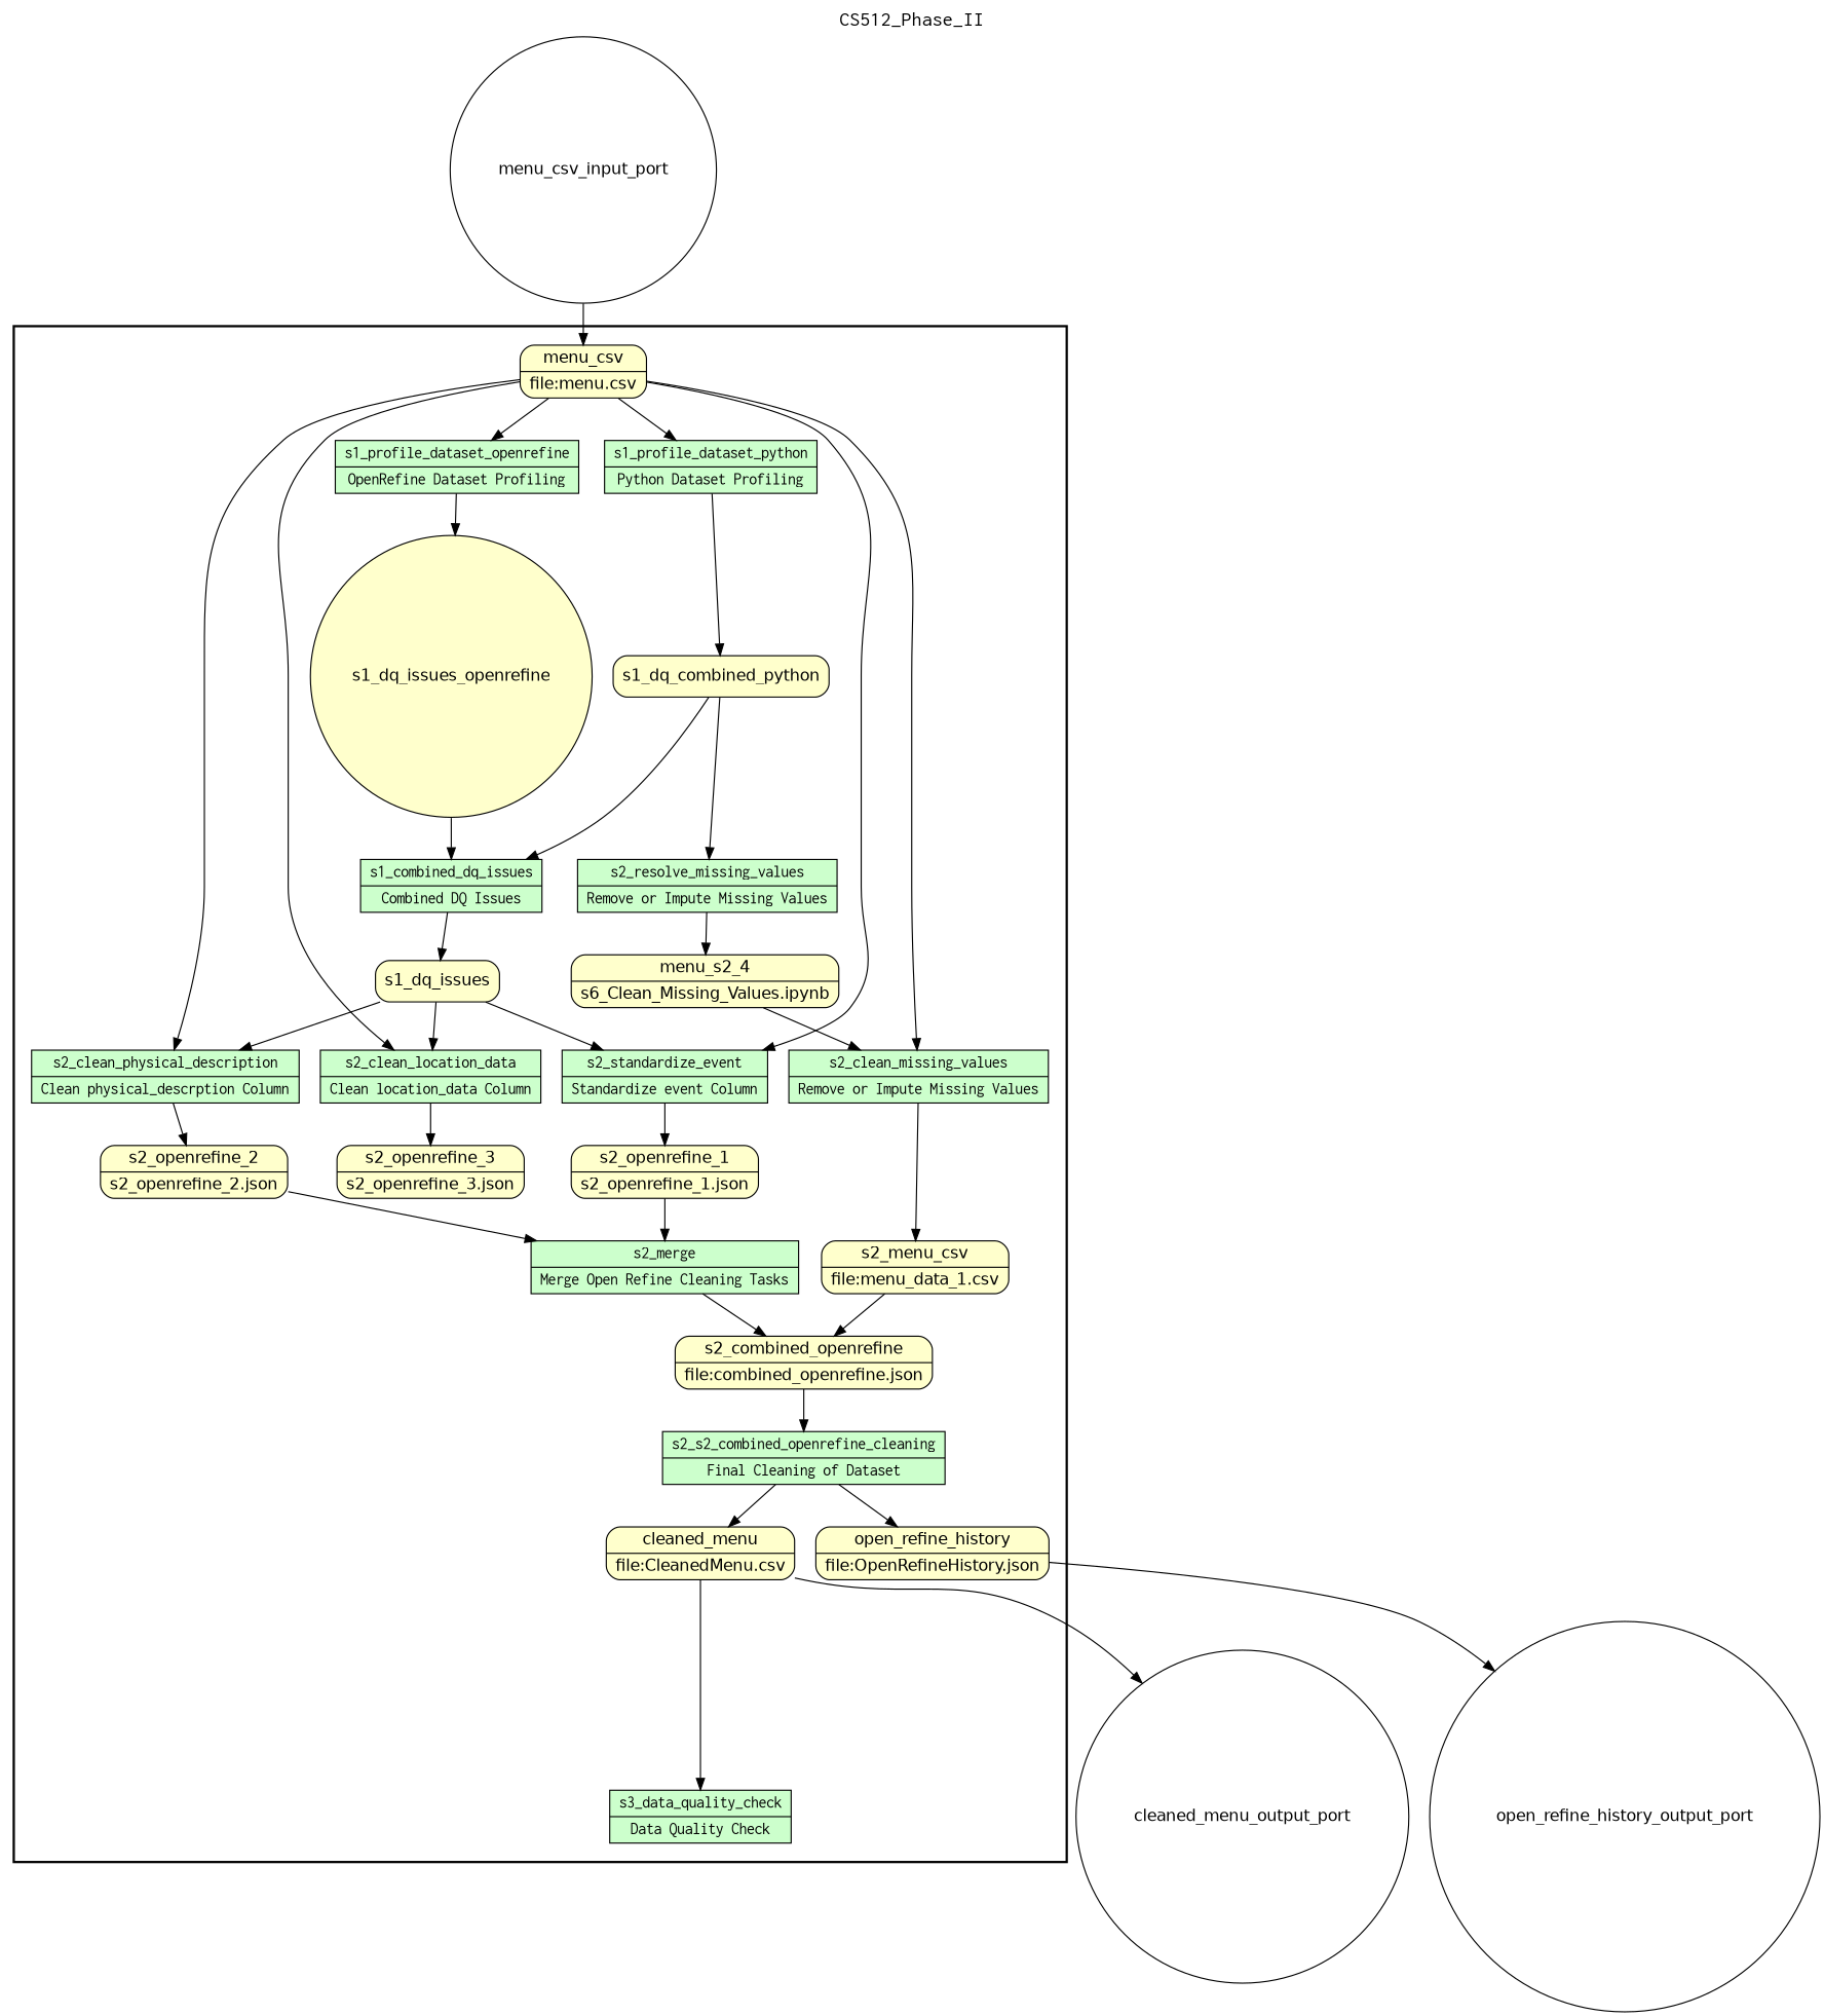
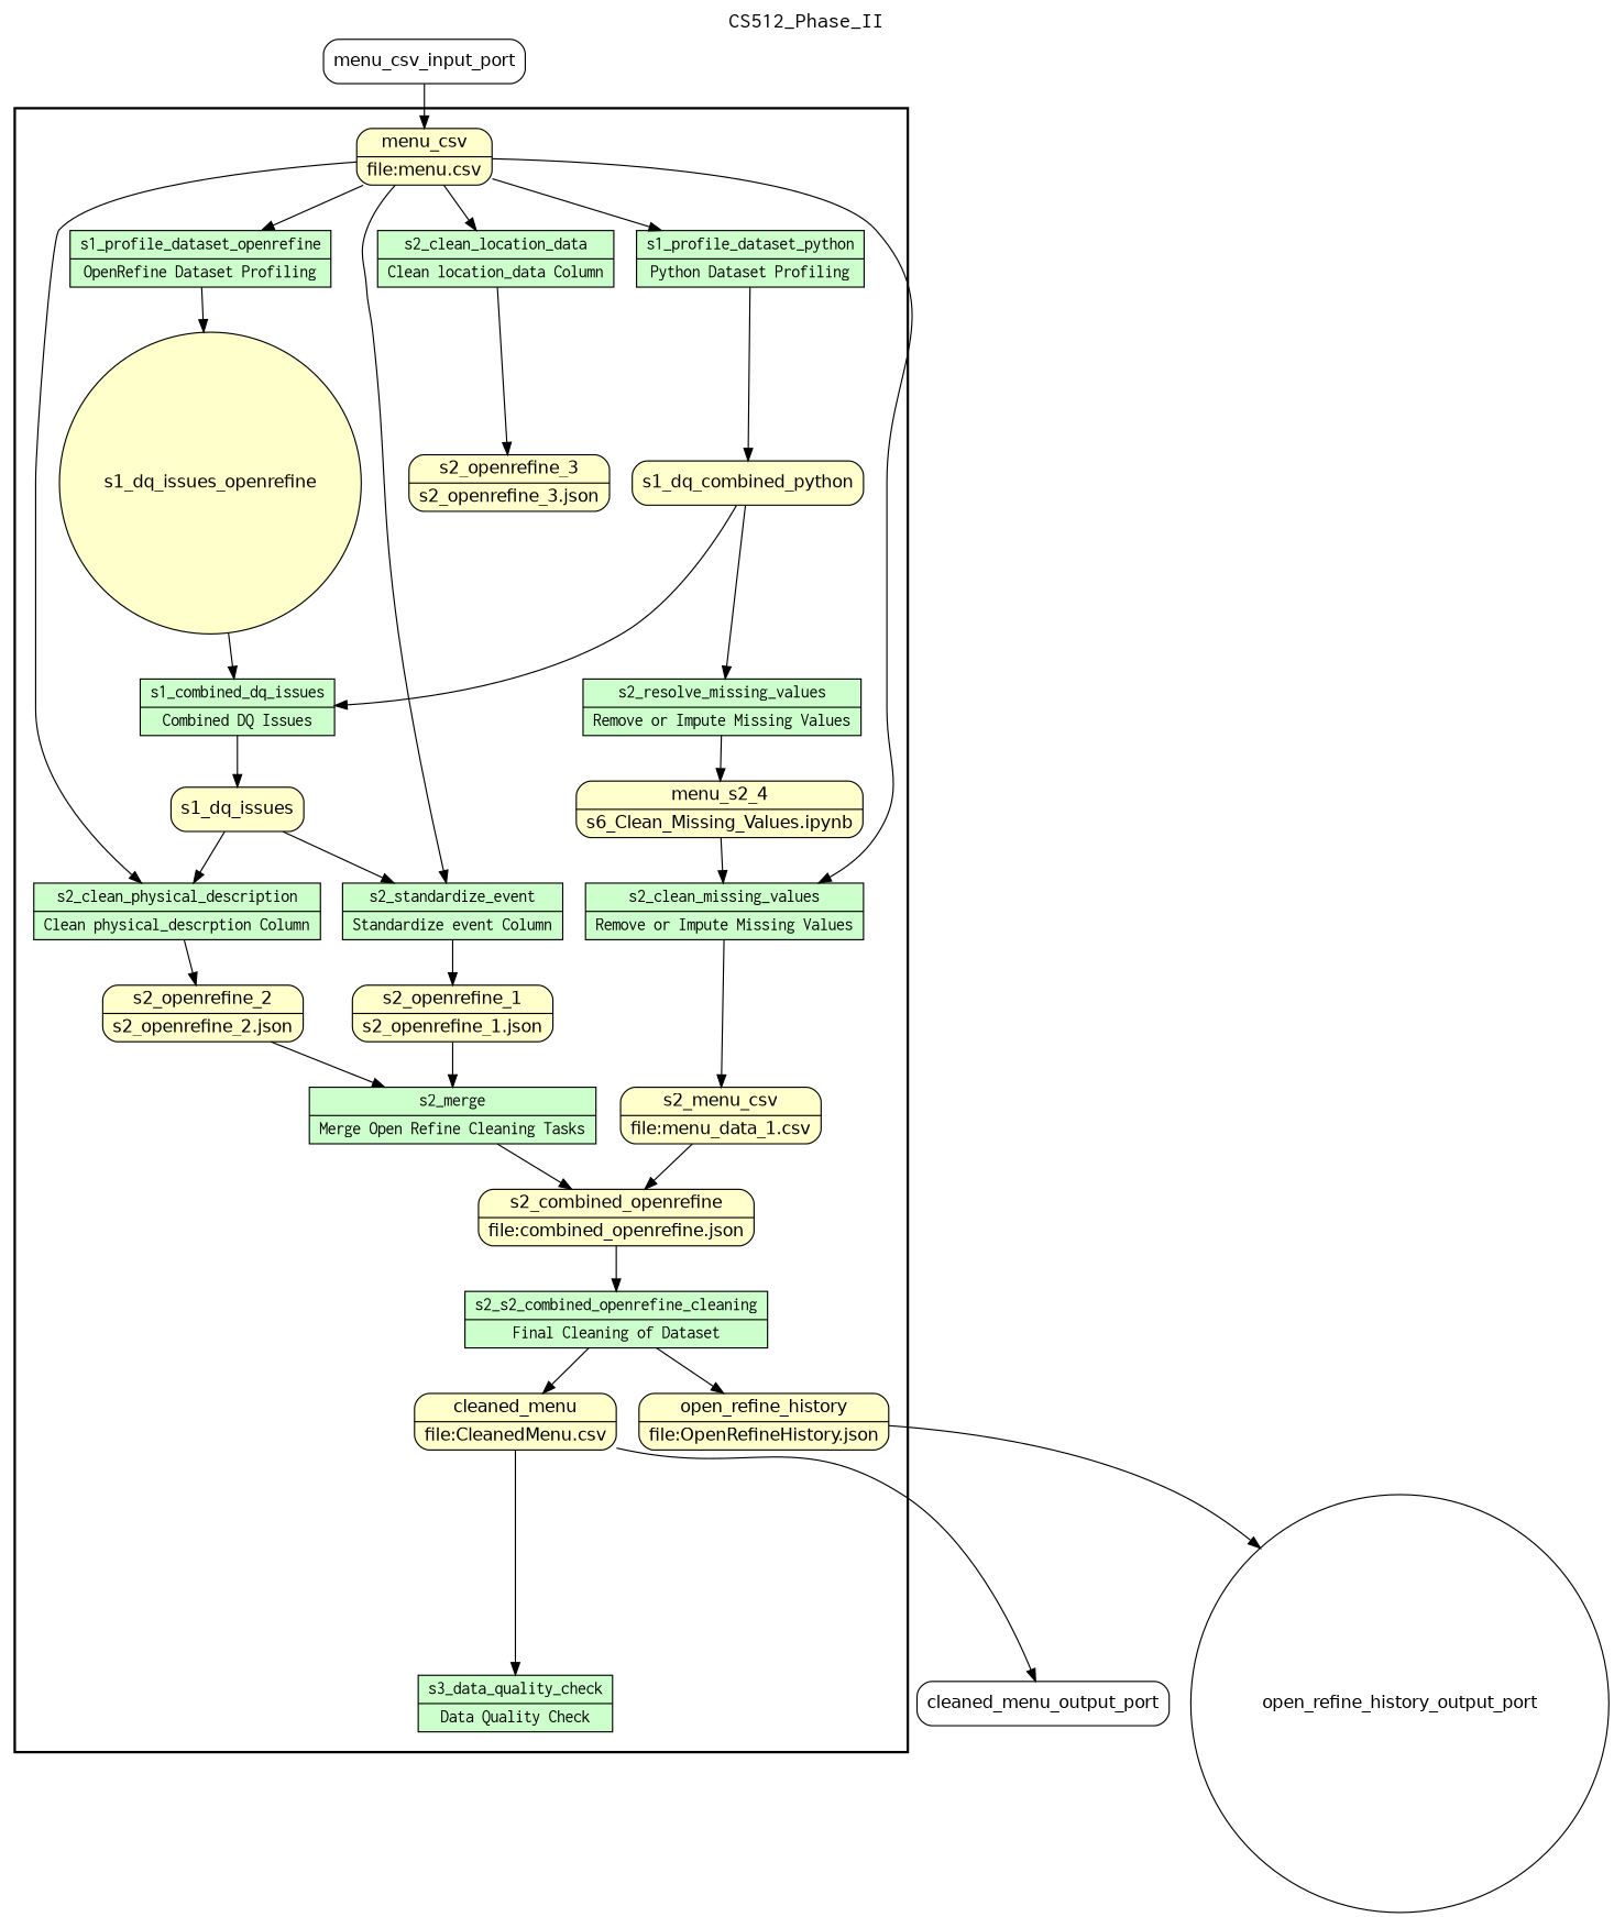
  digraph {
    fontname=Courier
    fontsize=18
    label=CS512_Phase_II
    labelloc=t
    rankdir=TB
    node [fillcolor="#FFFFCC" fontname=Helvetica peripheries=1 rankdir=LR shape=record style="rounded,filled"]
    n1 [fillcolor="#CCFFCC" fontname=Courier label="{<f0> s1_profile_dataset_python |<f1> Python Dataset Profiling}" style=filled]
    n2 [label=s1_dq_combined_python shape=box rankdir=""]
    n3 [fillcolor="#CCFFCC" fontname=Courier label="{<f0> s1_profile_dataset_openrefine |<f1> OpenRefine Dataset Profiling}" style=filled]
    s1_dq_issues_openrefine [shape=circle rankdir=""]
    n5 [fillcolor="#CCFFCC" fontname=Courier label="{<f0> s1_combined_dq_issues |<f1> Combined DQ Issues}" style=filled]
    s1_dq_issues [shape=box rankdir=""]
    n7 [fillcolor="#CCFFCC" fontname=Courier label="{<f0> s2_resolve_missing_values |<f1> Remove or Impute Missing Values}" style=filled]
    n8 [label="{<f0> menu_s2_4 |<f1> s6_Clean_Missing_Values.ipynb}"]
    n9 [fillcolor="#CCFFCC" fontname=Courier label="{<f0> s2_clean_physical_description |<f1> Clean physical_descrption Column}" style=filled]
    n10 [label="{<f0> s2_openrefine_2 |<f1> s2_openrefine_2.json}"]
    n11 [fillcolor="#CCFFCC" fontname=Courier label="{<f0> s2_clean_location_data |<f1> Clean location_data Column}" style=filled]
    n12 [label="{<f0> s2_openrefine_3 |<f1> s2_openrefine_3.json}"]
    n13 [fillcolor="#CCFFCC" fontname=Courier label="{<f0> s2_standardize_event |<f1> Standardize event Column}" style=filled]
    n14 [label="{<f0> s2_openrefine_1 |<f1> s2_openrefine_1.json}"]
    n15 [fillcolor="#CCFFCC" fontname=Courier label="{<f0> s2_merge |<f1> Merge Open Refine Cleaning Tasks}" style=filled]
    n16 [label="{<f0> s2_combined_openrefine |<f1> file\:combined_openrefine.json}"]
    n17 [fillcolor="#CCFFCC" fontname=Courier label="{<f0> s2_clean_missing_values |<f1> Remove or Impute Missing Values}" style=filled]
    n18 [label="{<f0> s2_menu_csv |<f1> file\:menu_data_1.csv}"]
    n19 [fillcolor="#CCFFCC" fontname=Courier label="{<f0> s2_s2_combined_openrefine_cleaning |<f1> Final Cleaning of Dataset}" style=filled]
    n20 [label="{<f0> cleaned_menu |<f1> file\:CleanedMenu.csv}"]
    n21 [label="{<f0> open_refine_history |<f1> file\:OpenRefineHistory.json}"]
    n22 [fillcolor="#CCFFCC" fontname=Courier label="{<f0> s3_data_quality_check |<f1> Data Quality Check}" style=filled]
    n23 [label="{<f0> menu_csv |<f1> file\:menu.csv}"]
-   cleaned_menu_output_port [fillcolor="#FFFFFF" shape=circle width=0.2 rankdir=""]
+   cleaned_menu_output_port [fillcolor="#FFFFFF" shape=box width=0.2 rankdir=""]
    open_refine_history_output_port [fillcolor="#FFFFFF" shape=circle width=0.2 rankdir=""]
-   menu_csv_input_port [fillcolor="#FFFFFF" shape=circle width=0.2 rankdir=""]
+   menu_csv_input_port [fillcolor="#FFFFFF" shape=box width=0.2 rankdir=""]
    subgraph cluster_1 {
      color=black
      label=""
      penwidth=2
      subgraph cluster_2 {
        color=white
        label=""
        penwidth=2
        n1
        n2
        n3
        s1_dq_issues_openrefine
        n5
        s1_dq_issues
        n7
        n8
        n9
        n10
        n11
        n12
        n13
        n14
        n15
        n16
        n17
        n18
        n19
        n20
        n21
        n22
        n23
      }
    }
    n1 -> n2
    n2 -> n5
    n2 -> n7
    n3 -> s1_dq_issues_openrefine
    s1_dq_issues_openrefine -> n5
    n5 -> s1_dq_issues
    s1_dq_issues -> n9
-   s1_dq_issues -> n11
    s1_dq_issues -> n13
    n7 -> n8
    n8 -> n17
    n9 -> n10
    n10 -> n15
    n11 -> n12
    n13 -> n14
    n14 -> n15
    n15 -> n16
    n16 -> n19
    n17 -> n18
    n18 -> n16
    n19 -> n20
    n19 -> n21
    n20 -> n22
    n20 -> cleaned_menu_output_port
    n21 -> open_refine_history_output_port
    n23 -> n1
    n23 -> n3
    n23 -> n9
    n23 -> n11
    n23 -> n13
    n23 -> n17
    menu_csv_input_port -> n23
  }
